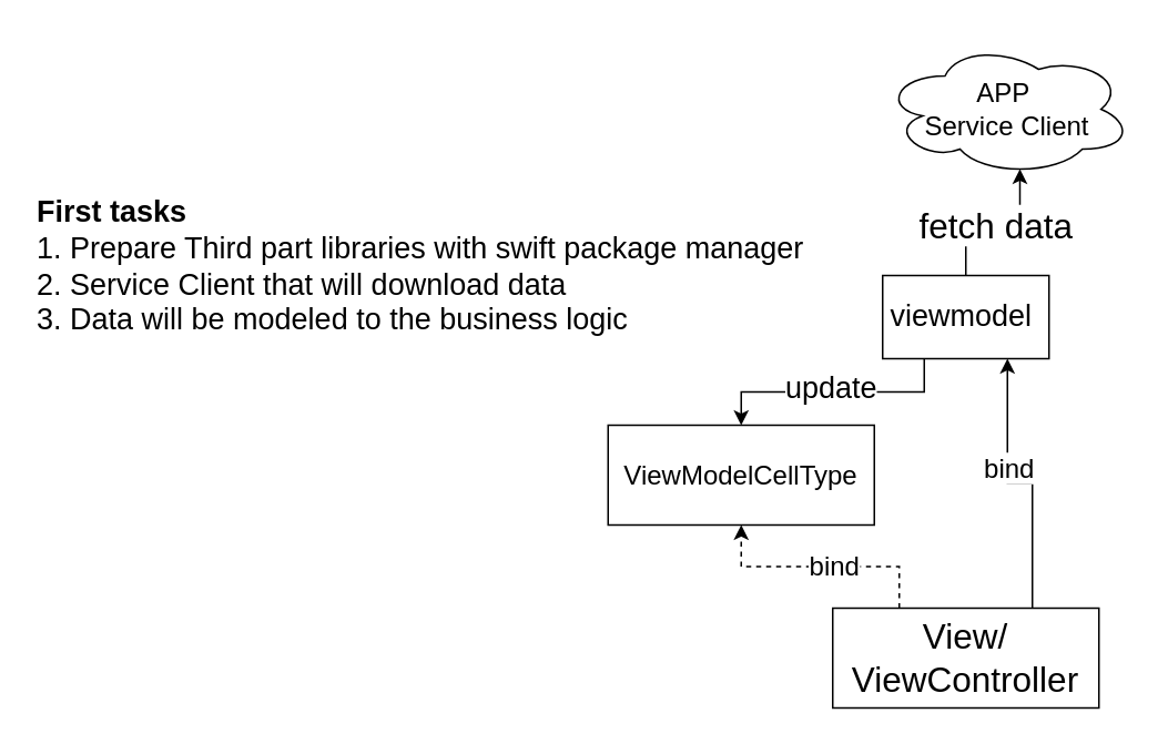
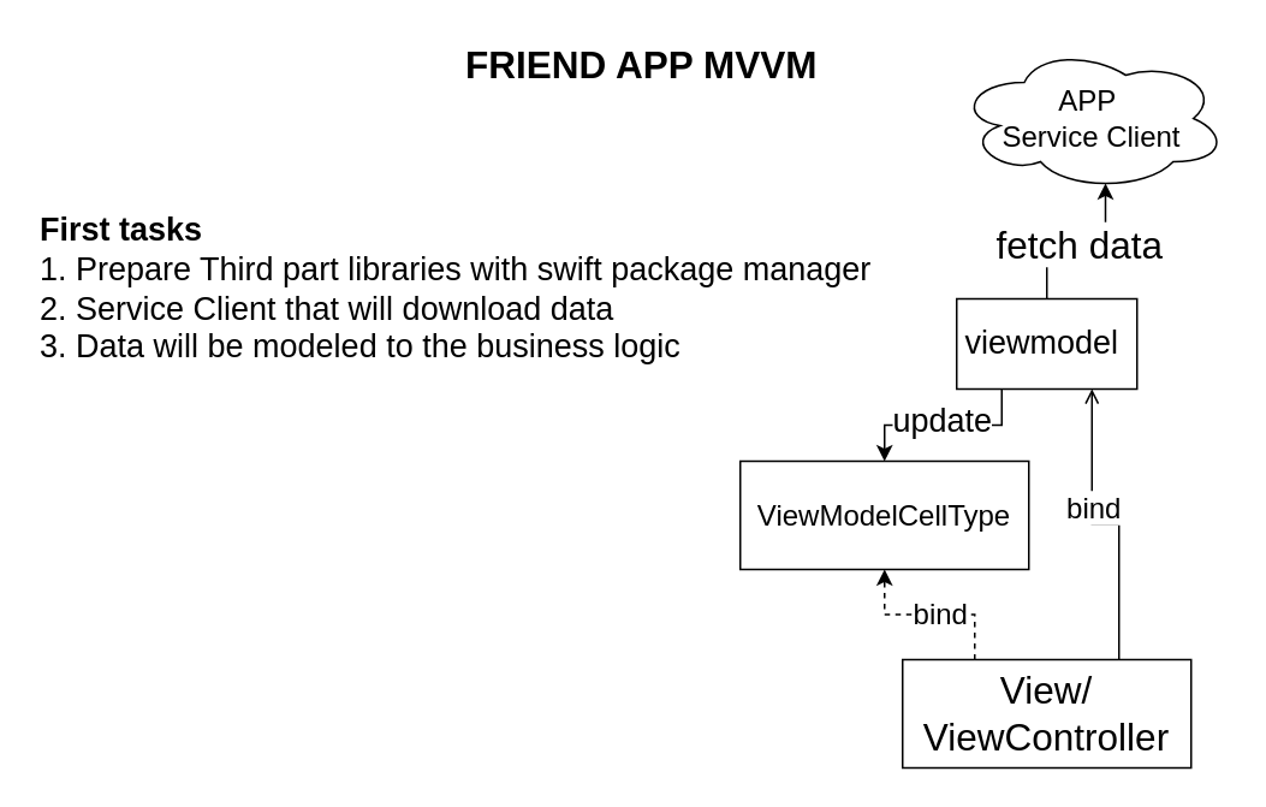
  <mxCell id="0" />
  <mxCell id="1" parent="0" />
+ <mxCell id="2" value="FRIEND APP MVVM" style="text;html=1;align=center;verticalAlign=middle;resizable=0;points=[];autosize=1;fontSize=21;fontStyle=1" vertex="1" parent="1"><mxGeometry x="250" y="20" width="210" height="30" as="geometry" /></mxCell>
  <mxCell id="3" value="&lt;b style=&quot;font-size: 18px;&quot;&gt;First tasks&lt;br style=&quot;font-size: 18px;&quot;&gt;&lt;/b&gt;1. Prepare Third part libraries with swift package manager&lt;br style=&quot;font-size: 18px;&quot;&gt;2. Service Client that will download data&lt;br style=&quot;font-size: 18px;&quot;&gt;3. Data will be modeled to the business logic" style="text;html=1;align=left;verticalAlign=middle;resizable=0;points=[];autosize=1;fontSize=18;" vertex="1" parent="1"><mxGeometry x="20" y="115" width="480" height="90" as="geometry" /></mxCell>
  <mxCell id="4" value="APP&amp;nbsp;&lt;br style=&quot;font-size: 16px;&quot;&gt;Service Client" style="ellipse;shape=cloud;whiteSpace=wrap;html=1;fontSize=16;align=center;" vertex="1" parent="1"><mxGeometry x="530" y="25" width="150" height="80" as="geometry" /></mxCell>
  <mxCell id="5" value="fetch data" style="edgeStyle=orthogonalEdgeStyle;rounded=0;orthogonalLoop=1;jettySize=auto;html=1;entryX=0.55;entryY=0.95;entryDx=0;entryDy=0;entryPerimeter=0;fontSize=21;" edge="1" parent="1" source="8" target="4"><mxGeometry relative="1" as="geometry" /></mxCell>
  <mxCell id="6" style="edgeStyle=orthogonalEdgeStyle;rounded=0;orthogonalLoop=1;jettySize=auto;html=1;exitX=0.25;exitY=1;exitDx=0;exitDy=0;entryX=0.5;entryY=0;entryDx=0;entryDy=0;fontSize=21;" edge="1" parent="1" source="8" target="14"><mxGeometry relative="1" as="geometry" /></mxCell>
  <mxCell id="7" value="update" style="edgeLabel;html=1;align=center;verticalAlign=middle;resizable=0;points=[];fontSize=18;" vertex="1" connectable="0" parent="6"><mxGeometry x="0.029" y="-3" relative="1" as="geometry"><mxPoint as="offset" /></mxGeometry></mxCell>
  <mxCell id="8" value="viewmodel&amp;nbsp;" style="whiteSpace=wrap;html=1;fontSize=18;align=center;" vertex="1" parent="1"><mxGeometry x="530" y="165" width="100" height="50" as="geometry" /></mxCell>
- <mxCell id="9" style="edgeStyle=orthogonalEdgeStyle;rounded=0;orthogonalLoop=1;jettySize=auto;html=1;exitX=0.75;exitY=0;exitDx=0;exitDy=0;entryX=0.75;entryY=1;entryDx=0;entryDy=0;fontSize=21;" edge="1" parent="1" source="13" target="8"><mxGeometry relative="1" as="geometry" /></mxCell>
+ <mxCell id="9" style="edgeStyle=orthogonalEdgeStyle;rounded=0;orthogonalLoop=1;jettySize=auto;html=1;exitX=0.75;exitY=0;exitDx=0;exitDy=0;entryX=0.75;entryY=1;entryDx=0;entryDy=0;fontSize=21;endArrow=open;" edge="1" parent="1" source="13" target="8"><mxGeometry relative="1" as="geometry" /></mxCell>
  <mxCell id="10" value="bind" style="edgeLabel;html=1;align=center;verticalAlign=middle;resizable=0;points=[];fontSize=16;" vertex="1" connectable="0" parent="9"><mxGeometry x="0.213" relative="1" as="geometry"><mxPoint as="offset" /></mxGeometry></mxCell>
  <mxCell id="11" style="edgeStyle=orthogonalEdgeStyle;rounded=0;orthogonalLoop=1;jettySize=auto;html=1;exitX=0.25;exitY=0;exitDx=0;exitDy=0;entryX=0.5;entryY=1;entryDx=0;entryDy=0;fontSize=16;dashed=1;" edge="1" parent="1" source="13" target="14"><mxGeometry relative="1" as="geometry" /></mxCell>
  <mxCell id="12" value="bind" style="edgeLabel;html=1;align=center;verticalAlign=middle;resizable=0;points=[];fontSize=16;" vertex="1" connectable="0" parent="11"><mxGeometry x="-0.1" y="-1" relative="1" as="geometry"><mxPoint as="offset" /></mxGeometry></mxCell>
  <mxCell id="13" value="View/ ViewController" style="whiteSpace=wrap;html=1;fontSize=21;align=center;" vertex="1" parent="1"><mxGeometry x="500" y="365" width="160" height="60" as="geometry" /></mxCell>
- <mxCell id="14" value="ViewModelCellType" style="whiteSpace=wrap;html=1;fontSize=16;align=center;" vertex="1" parent="1"><mxGeometry x="365" y="255" width="160" height="60" as="geometry" /></mxCell>
+ <mxCell id="14" value="ViewModelCellType" style="whiteSpace=wrap;html=1;fontSize=16;align=center;" vertex="1" parent="1"><mxGeometry x="410" y="255" width="160" height="60" as="geometry" /></mxCell>
